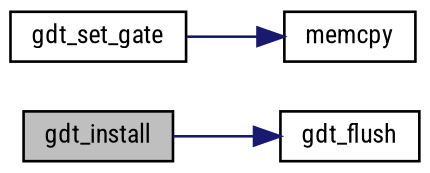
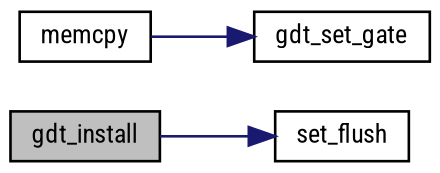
  digraph {
    fontname="Roboto Condensed"
    rankdir=LR
    node [color=black fillcolor=white fontname="Roboto Condensed" fontsize=10 shape=record style=filled]
    edge [color=midnightblue fontname="Roboto Condensed" fontsize=10 labelfontname=Helvetica labelfontsize=10 style=solid]
    n1 [fillcolor=grey75 fontcolor=black height=0.2 label=gdt_install width=0.4]
-   n2 [height=0.2 label=gdt_flush width=0.4]
+   n2 [height=0.2 label=set_flush width=0.4]
    n3 [height=0.2 label=gdt_set_gate width=0.4]
    n4 [height=0.2 label=memcpy width=0.4]
    n1 -> n2
-   n3 -> n4
+   n4 -> n3
  }
